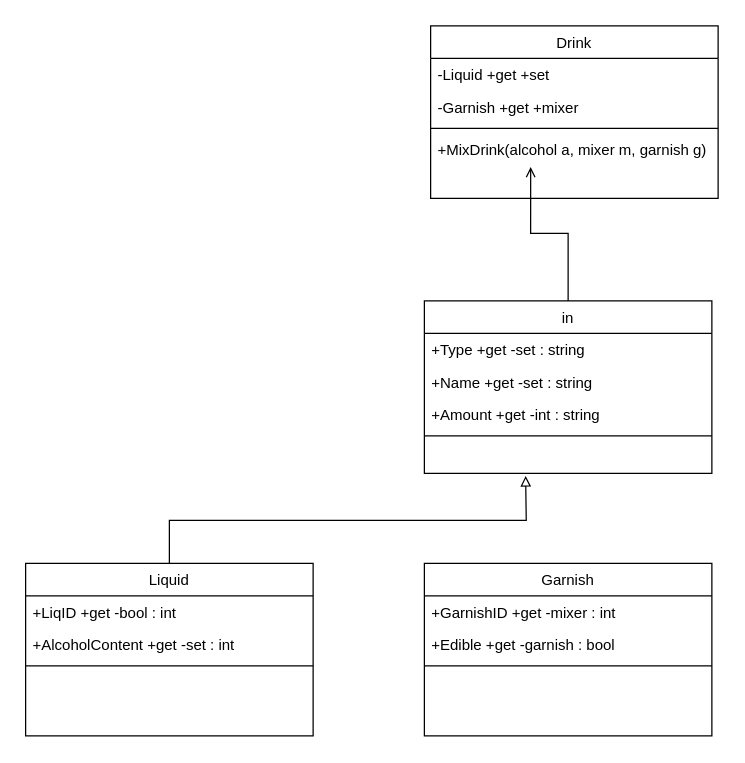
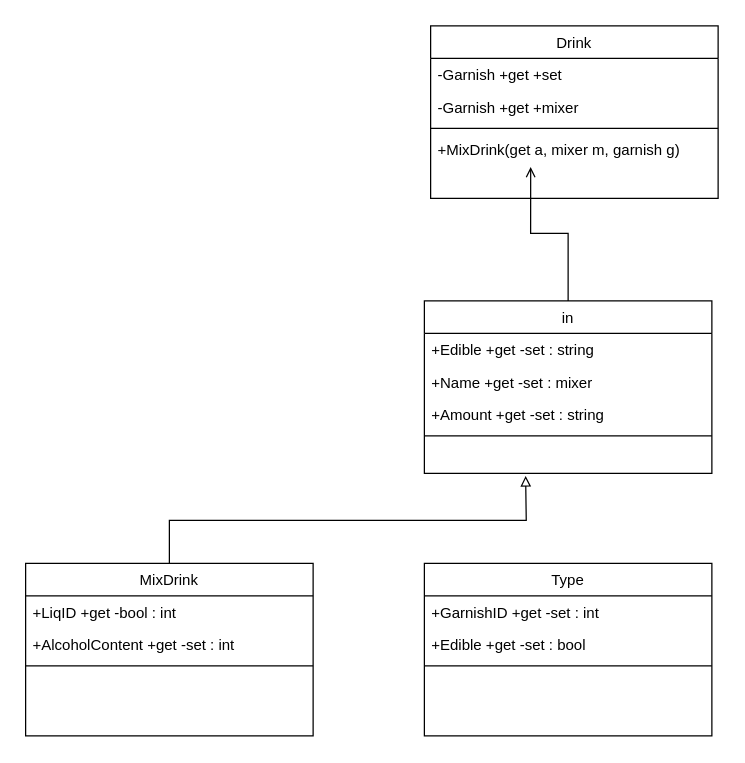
  <mxCell id="0" />
  <mxCell id="1" parent="0" />
  <mxCell id="2" style="edgeStyle=orthogonalEdgeStyle;rounded=0;orthogonalLoop=1;jettySize=auto;html=1;exitX=0.5;exitY=0;exitDx=0;exitDy=0;endArrow=block;endFill=0;" edge="1" parent="1" source="14"><mxGeometry relative="1" as="geometry"><mxPoint x="420" y="380" as="targetPoint" /></mxGeometry></mxCell>
  <mxCell id="3" value="Drink" style="swimlane;fontStyle=0;align=center;verticalAlign=top;childLayout=stackLayout;horizontal=1;startSize=26;horizontalStack=0;resizeParent=1;resizeLast=0;collapsible=1;marginBottom=0;rounded=0;shadow=0;strokeWidth=1;" parent="1" vertex="1"><mxGeometry x="344" width="230" height="138" as="geometry" y="20"><mxRectangle x="230" y="140" width="160" height="26" as="alternateBounds" /></mxGeometry></mxCell>
- <mxCell id="4" value="-Liquid +get +set" style="text;align=left;verticalAlign=top;spacingLeft=4;spacingRight=4;overflow=hidden;rotatable=0;points=[[0,0.5],[1,0.5]];portConstraint=eastwest;" parent="3" vertex="1"><mxGeometry y="26" width="230" height="26" as="geometry" /></mxCell>
+ <mxCell id="4" value="-Garnish +get +set" style="text;align=left;verticalAlign=top;spacingLeft=4;spacingRight=4;overflow=hidden;rotatable=0;points=[[0,0.5],[1,0.5]];portConstraint=eastwest;" parent="3" vertex="1"><mxGeometry y="26" width="230" height="26" as="geometry" /></mxCell>
  <mxCell id="5" value="-Garnish +get +mixer" style="text;align=left;verticalAlign=top;spacingLeft=4;spacingRight=4;overflow=hidden;rotatable=0;points=[[0,0.5],[1,0.5]];portConstraint=eastwest;rounded=0;shadow=0;html=0;" parent="3" vertex="1"><mxGeometry y="52" width="230" height="26" as="geometry" /></mxCell>
  <mxCell id="6" value="" style="line;html=1;strokeWidth=1;align=left;verticalAlign=middle;spacingTop=-1;spacingLeft=3;spacingRight=3;rotatable=0;labelPosition=right;points=[];portConstraint=eastwest;" parent="3" vertex="1"><mxGeometry y="78" width="230" height="8" as="geometry" /></mxCell>
- <mxCell id="7" value="+MixDrink(alcohol a, mixer m, garnish g)" style="text;align=left;verticalAlign=top;spacingLeft=4;spacingRight=4;overflow=hidden;rotatable=0;points=[[0,0.5],[1,0.5]];portConstraint=eastwest;" parent="3" vertex="1"><mxGeometry y="86" width="230" height="26" as="geometry" /></mxCell>
+ <mxCell id="7" value="+MixDrink(get a, mixer m, garnish g)" style="text;align=left;verticalAlign=top;spacingLeft=4;spacingRight=4;overflow=hidden;rotatable=0;points=[[0,0.5],[1,0.5]];portConstraint=eastwest;" parent="3" vertex="1"><mxGeometry y="86" width="230" height="26" as="geometry" /></mxCell>
  <mxCell id="8" style="edgeStyle=orthogonalEdgeStyle;rounded=0;orthogonalLoop=1;jettySize=auto;html=1;exitX=0.5;exitY=0;exitDx=0;exitDy=0;entryX=0.348;entryY=1.038;entryDx=0;entryDy=0;entryPerimeter=0;endArrow=open;endFill=0;" edge="1" parent="1" source="9" target="7"><mxGeometry relative="1" as="geometry" /></mxCell>
  <mxCell id="9" value="in" style="swimlane;fontStyle=0;align=center;verticalAlign=top;childLayout=stackLayout;horizontal=1;startSize=26;horizontalStack=0;resizeParent=1;resizeLast=0;collapsible=1;marginBottom=0;rounded=0;shadow=0;strokeWidth=1;" vertex="1" parent="1"><mxGeometry x="339" y="240" width="230" height="138" as="geometry"><mxRectangle x="230" y="140" width="160" height="26" as="alternateBounds" /></mxGeometry></mxCell>
- <mxCell id="10" value="+Type +get -set : string" style="text;align=left;verticalAlign=top;spacingLeft=4;spacingRight=4;overflow=hidden;rotatable=0;points=[[0,0.5],[1,0.5]];portConstraint=eastwest;" vertex="1" parent="9"><mxGeometry y="26" width="230" height="26" as="geometry" /></mxCell>
- <mxCell id="11" value="+Name +get -set : string" style="text;align=left;verticalAlign=top;spacingLeft=4;spacingRight=4;overflow=hidden;rotatable=0;points=[[0,0.5],[1,0.5]];portConstraint=eastwest;" vertex="1" parent="9"><mxGeometry y="52" width="230" height="26" as="geometry" /></mxCell>
- <mxCell id="12" value="+Amount +get -int : string" style="text;align=left;verticalAlign=top;spacingLeft=4;spacingRight=4;overflow=hidden;rotatable=0;points=[[0,0.5],[1,0.5]];portConstraint=eastwest;" vertex="1" parent="9"><mxGeometry y="78" width="230" height="26" as="geometry" /></mxCell>
+ <mxCell id="10" value="+Edible +get -set : string" style="text;align=left;verticalAlign=top;spacingLeft=4;spacingRight=4;overflow=hidden;rotatable=0;points=[[0,0.5],[1,0.5]];portConstraint=eastwest;" vertex="1" parent="9"><mxGeometry y="26" width="230" height="26" as="geometry" /></mxCell>
+ <mxCell id="11" value="+Name +get -set : mixer" style="text;align=left;verticalAlign=top;spacingLeft=4;spacingRight=4;overflow=hidden;rotatable=0;points=[[0,0.5],[1,0.5]];portConstraint=eastwest;" vertex="1" parent="9"><mxGeometry y="52" width="230" height="26" as="geometry" /></mxCell>
+ <mxCell id="12" value="+Amount +get -set : string" style="text;align=left;verticalAlign=top;spacingLeft=4;spacingRight=4;overflow=hidden;rotatable=0;points=[[0,0.5],[1,0.5]];portConstraint=eastwest;" vertex="1" parent="9"><mxGeometry y="78" width="230" height="26" as="geometry" /></mxCell>
  <mxCell id="13" value="" style="line;html=1;strokeWidth=1;align=left;verticalAlign=middle;spacingTop=-1;spacingLeft=3;spacingRight=3;rotatable=0;labelPosition=right;points=[];portConstraint=eastwest;" vertex="1" parent="9"><mxGeometry y="104" width="230" height="8" as="geometry" /></mxCell>
- <mxCell id="14" value="Liquid" style="swimlane;fontStyle=0;align=center;verticalAlign=top;childLayout=stackLayout;horizontal=1;startSize=26;horizontalStack=0;resizeParent=1;resizeLast=0;collapsible=1;marginBottom=0;rounded=0;shadow=0;strokeWidth=1;" vertex="1" parent="1"><mxGeometry x="20" y="450" width="230" height="138" as="geometry"><mxRectangle x="230" y="140" width="160" height="26" as="alternateBounds" /></mxGeometry></mxCell>
+ <mxCell id="14" value="MixDrink" style="swimlane;fontStyle=0;align=center;verticalAlign=top;childLayout=stackLayout;horizontal=1;startSize=26;horizontalStack=0;resizeParent=1;resizeLast=0;collapsible=1;marginBottom=0;rounded=0;shadow=0;strokeWidth=1;" vertex="1" parent="1"><mxGeometry x="20" y="450" width="230" height="138" as="geometry"><mxRectangle x="230" y="140" width="160" height="26" as="alternateBounds" /></mxGeometry></mxCell>
  <mxCell id="15" value="+LiqID +get -bool : int" style="text;align=left;verticalAlign=top;spacingLeft=4;spacingRight=4;overflow=hidden;rotatable=0;points=[[0,0.5],[1,0.5]];portConstraint=eastwest;rounded=0;shadow=0;html=0;" vertex="1" parent="14"><mxGeometry y="26" width="230" height="26" as="geometry" /></mxCell>
  <mxCell id="16" value="+AlcoholContent +get -set : int" style="text;align=left;verticalAlign=top;spacingLeft=4;spacingRight=4;overflow=hidden;rotatable=0;points=[[0,0.5],[1,0.5]];portConstraint=eastwest;rounded=0;shadow=0;html=0;" vertex="1" parent="14"><mxGeometry y="52" width="230" height="26" as="geometry" /></mxCell>
  <mxCell id="17" value="" style="line;html=1;strokeWidth=1;align=left;verticalAlign=middle;spacingTop=-1;spacingLeft=3;spacingRight=3;rotatable=0;labelPosition=right;points=[];portConstraint=eastwest;" vertex="1" parent="14"><mxGeometry y="78" width="230" height="8" as="geometry" /></mxCell>
- <mxCell id="18" value="Garnish" style="swimlane;fontStyle=0;align=center;verticalAlign=top;childLayout=stackLayout;horizontal=1;startSize=26;horizontalStack=0;resizeParent=1;resizeLast=0;collapsible=1;marginBottom=0;rounded=0;shadow=0;strokeWidth=1;" vertex="1" parent="1"><mxGeometry x="339" y="450" width="230" height="138" as="geometry"><mxRectangle x="230" y="140" width="160" height="26" as="alternateBounds" /></mxGeometry></mxCell>
- <mxCell id="19" value="+GarnishID +get -mixer : int" style="text;align=left;verticalAlign=top;spacingLeft=4;spacingRight=4;overflow=hidden;rotatable=0;points=[[0,0.5],[1,0.5]];portConstraint=eastwest;" vertex="1" parent="18"><mxGeometry y="26" width="230" height="26" as="geometry" /></mxCell>
- <mxCell id="20" value="+Edible +get -garnish : bool" style="text;align=left;verticalAlign=top;spacingLeft=4;spacingRight=4;overflow=hidden;rotatable=0;points=[[0,0.5],[1,0.5]];portConstraint=eastwest;" vertex="1" parent="18"><mxGeometry y="52" width="230" height="26" as="geometry" /></mxCell>
+ <mxCell id="18" value="Type" style="swimlane;fontStyle=0;align=center;verticalAlign=top;childLayout=stackLayout;horizontal=1;startSize=26;horizontalStack=0;resizeParent=1;resizeLast=0;collapsible=1;marginBottom=0;rounded=0;shadow=0;strokeWidth=1;" vertex="1" parent="1"><mxGeometry x="339" y="450" width="230" height="138" as="geometry"><mxRectangle x="230" y="140" width="160" height="26" as="alternateBounds" /></mxGeometry></mxCell>
+ <mxCell id="19" value="+GarnishID +get -set : int" style="text;align=left;verticalAlign=top;spacingLeft=4;spacingRight=4;overflow=hidden;rotatable=0;points=[[0,0.5],[1,0.5]];portConstraint=eastwest;" vertex="1" parent="18"><mxGeometry y="26" width="230" height="26" as="geometry" /></mxCell>
+ <mxCell id="20" value="+Edible +get -set : bool" style="text;align=left;verticalAlign=top;spacingLeft=4;spacingRight=4;overflow=hidden;rotatable=0;points=[[0,0.5],[1,0.5]];portConstraint=eastwest;" vertex="1" parent="18"><mxGeometry y="52" width="230" height="26" as="geometry" /></mxCell>
  <mxCell id="21" value="" style="line;html=1;strokeWidth=1;align=left;verticalAlign=middle;spacingTop=-1;spacingLeft=3;spacingRight=3;rotatable=0;labelPosition=right;points=[];portConstraint=eastwest;" vertex="1" parent="18"><mxGeometry y="78" width="230" height="8" as="geometry" /></mxCell>
